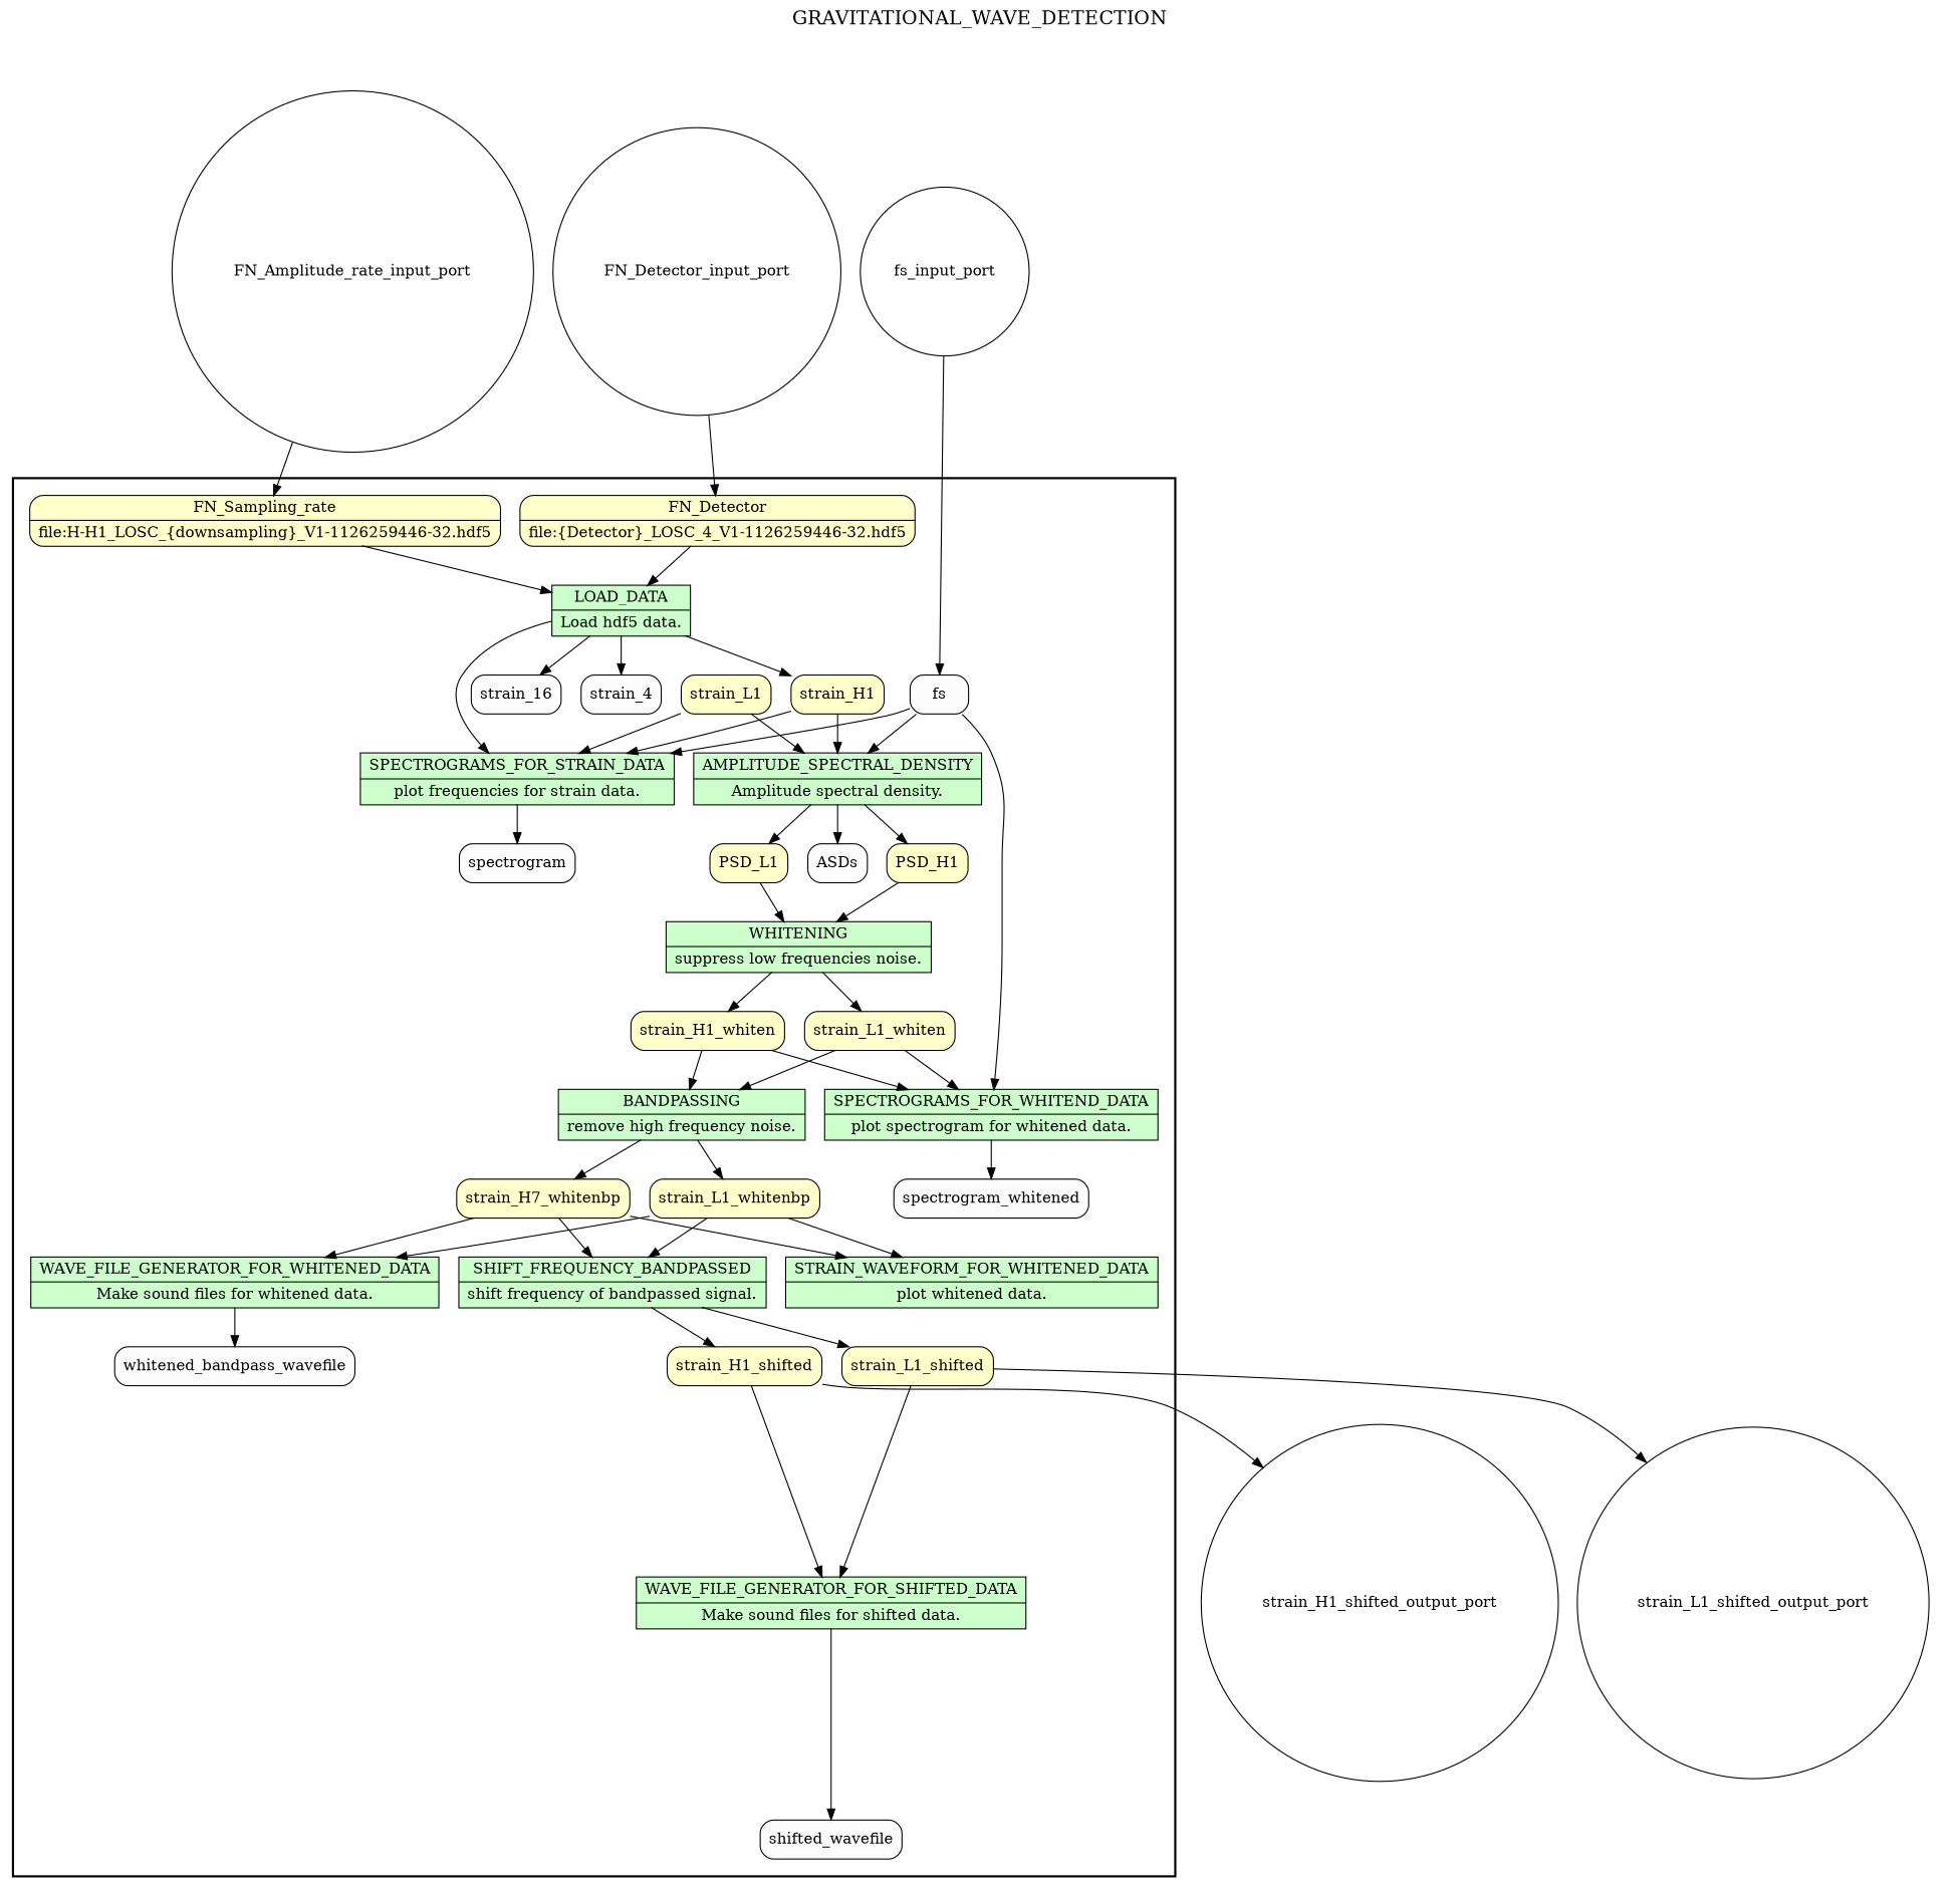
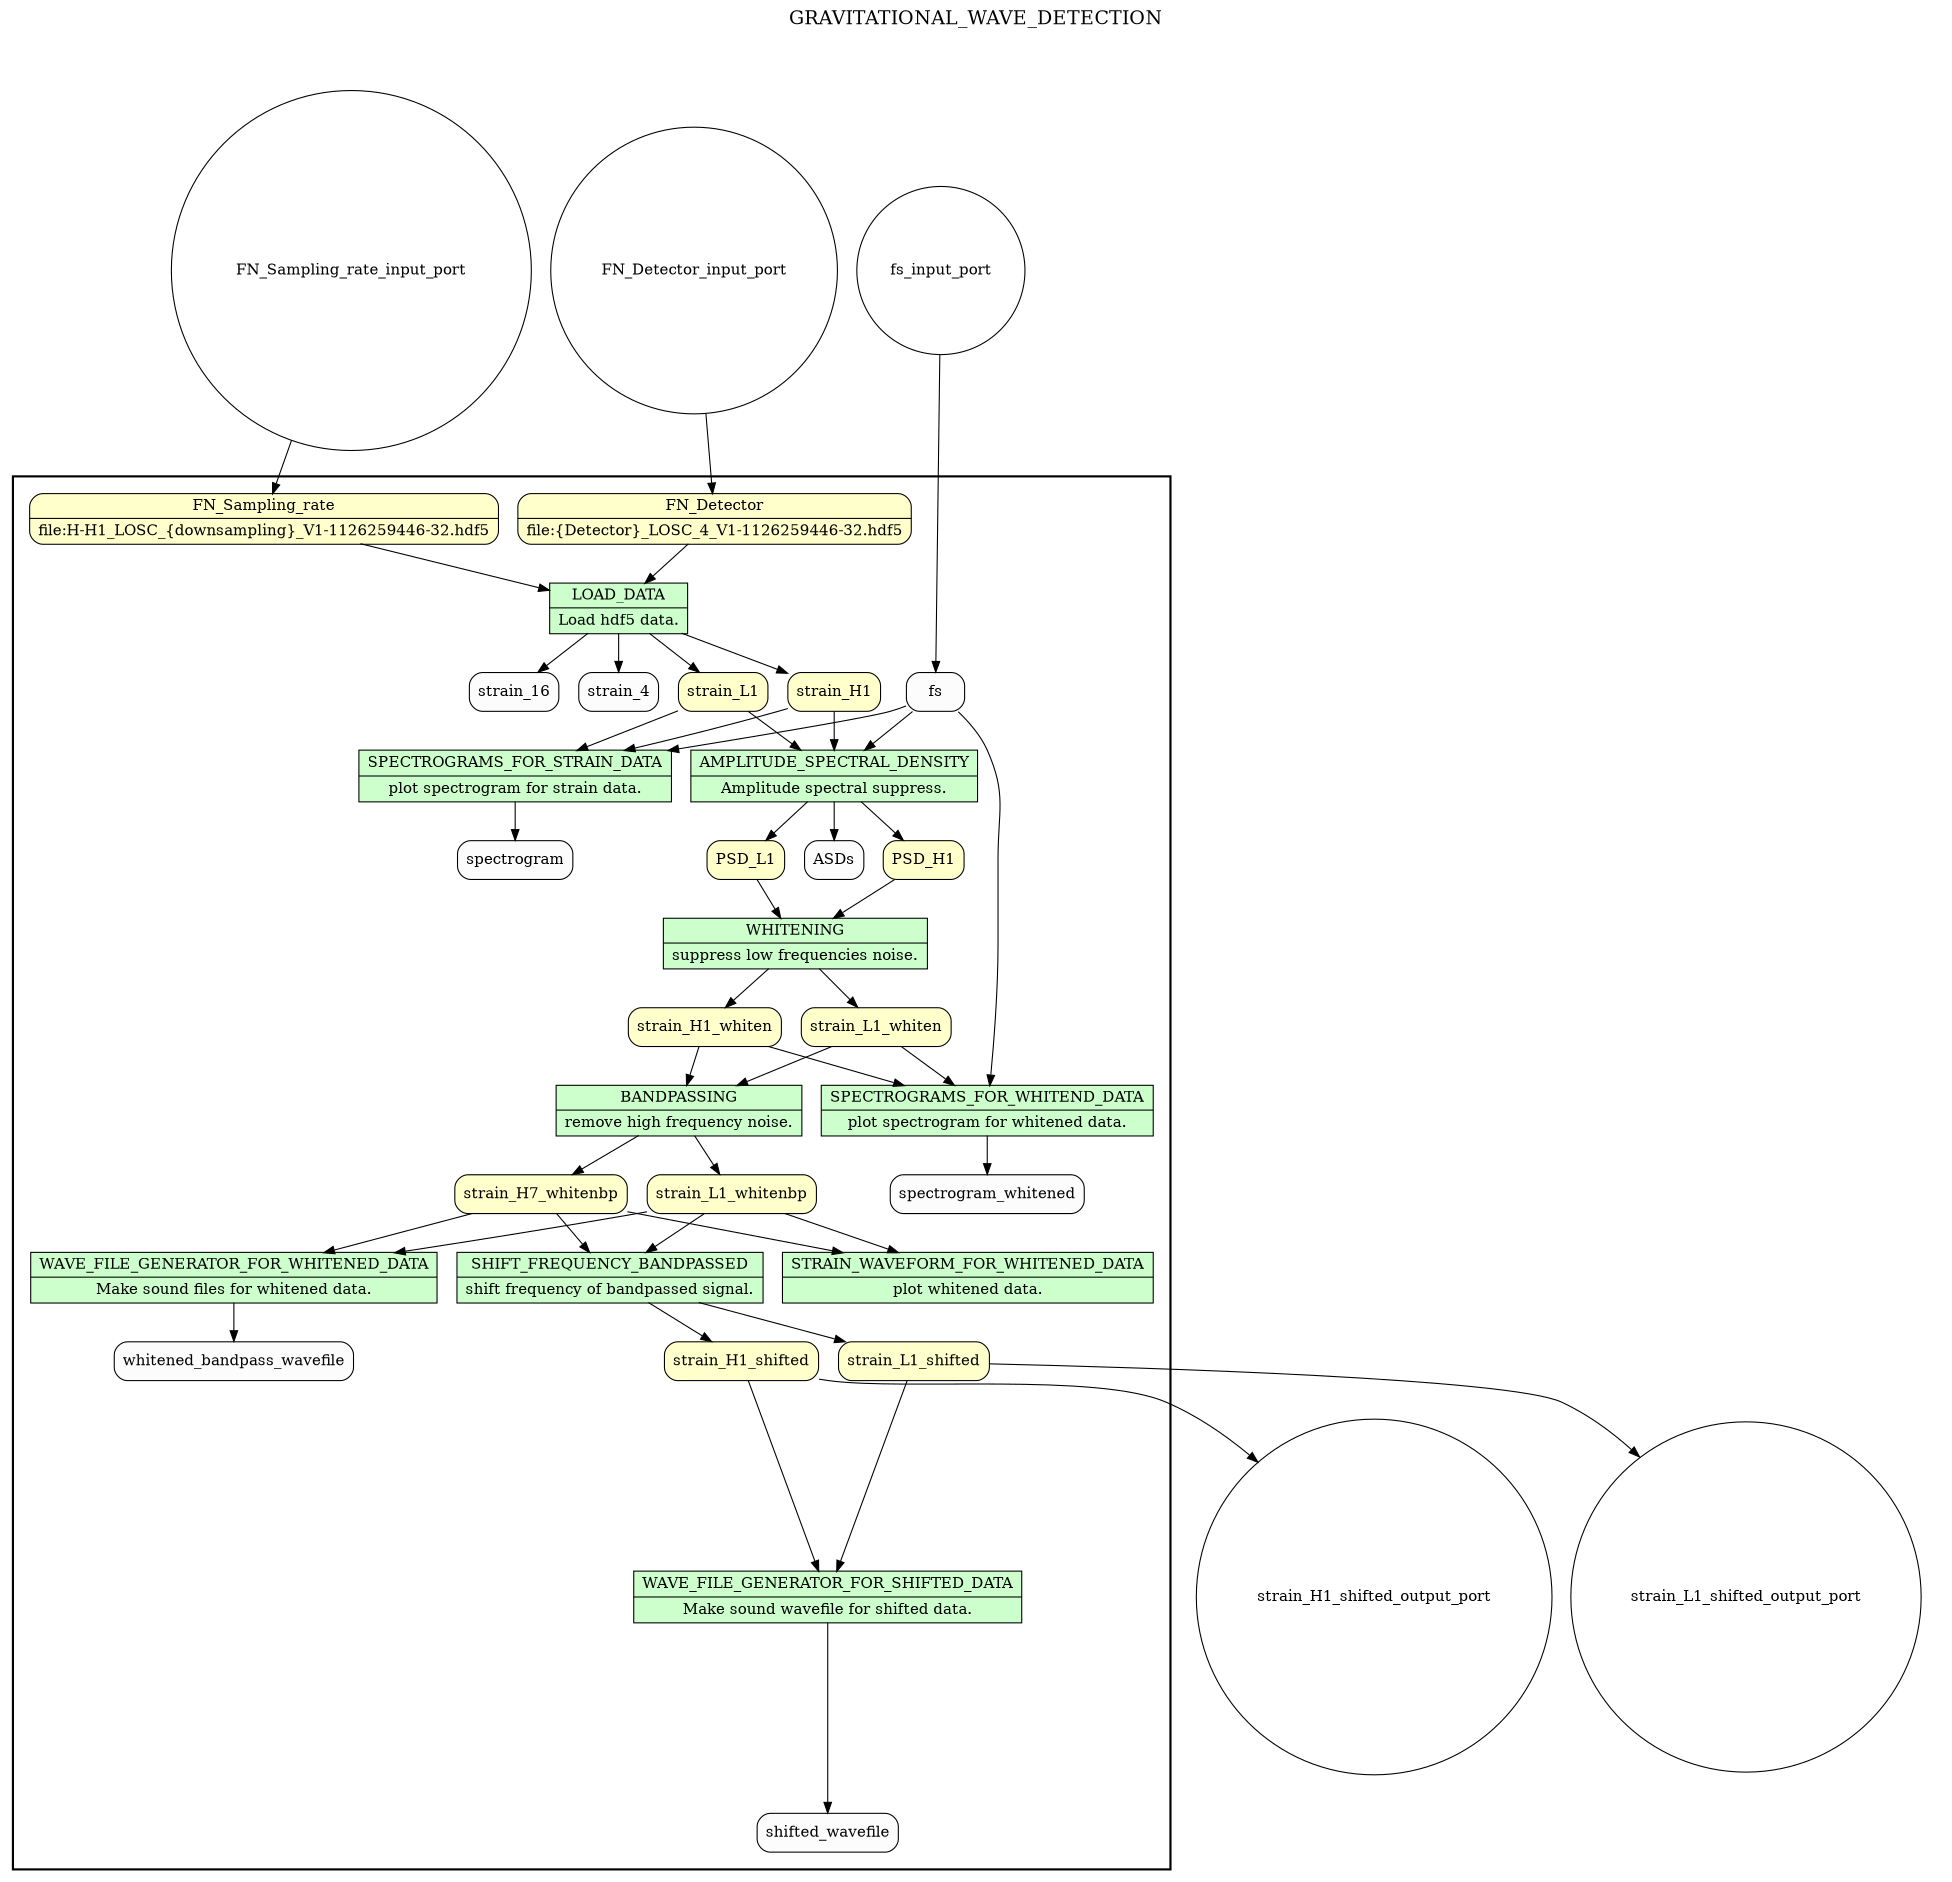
  digraph {
    fontname="DejaVu Serif"
    fontsize=18
    label=GRAVITATIONAL_WAVE_DETECTION
    labelloc=t
    rankdir=TB
    node [fillcolor="#FFFFCC" fontname="DejaVu Serif" peripheries=1 shape=box style="rounded,filled"]
    edge [fontname="DejaVu Serif"]
    n1 [fillcolor="#CCFFCC" label="{<f0> LOAD_DATA |<f1> Load hdf5 data.}" rankdir=LR shape=record style=filled]
    strain_H1
    strain_L1
    strain_16 [fillcolor="#FCFCFC"]
    strain_4 [fillcolor="#FCFCFC"]
-   n6 [fillcolor="#CCFFCC" label="{<f0> AMPLITUDE_SPECTRAL_DENSITY |<f1> Amplitude spectral density.}" rankdir=LR shape=record style=filled]
+   n6 [fillcolor="#CCFFCC" label="{<f0> AMPLITUDE_SPECTRAL_DENSITY |<f1> Amplitude spectral suppress.}" rankdir=LR shape=record style=filled]
    PSD_H1
    PSD_L1
    ASDs [fillcolor="#FCFCFC"]
    n10 [fillcolor="#CCFFCC" label="{<f0> WHITENING |<f1> suppress low frequencies noise.}" rankdir=LR shape=record style=filled]
    strain_H1_whiten
    strain_L1_whiten
    n13 [fillcolor="#CCFFCC" label="{<f0> BANDPASSING |<f1> remove high frequency noise.}" rankdir=LR shape=record style=filled]
    n14 [label=strain_H7_whitenbp]
    strain_L1_whitenbp
    n16 [fillcolor="#CCFFCC" label="{<f0> STRAIN_WAVEFORM_FOR_WHITENED_DATA |<f1> plot whitened data.}" rankdir=LR shape=record style=filled]
-   n17 [fillcolor="#CCFFCC" label="{<f0> SPECTROGRAMS_FOR_STRAIN_DATA |<f1> plot frequencies for strain data.}" rankdir=LR shape=record style=filled]
+   n17 [fillcolor="#CCFFCC" label="{<f0> SPECTROGRAMS_FOR_STRAIN_DATA |<f1> plot spectrogram for strain data.}" rankdir=LR shape=record style=filled]
    spectrogram [fillcolor="#FCFCFC"]
    n19 [fillcolor="#CCFFCC" label="{<f0> SPECTROGRAMS_FOR_WHITEND_DATA |<f1> plot spectrogram for whitened data.}" rankdir=LR shape=record style=filled]
    spectrogram_whitened [fillcolor="#FCFCFC"]
    n21 [fillcolor="#CCFFCC" label="{<f0> WAVE_FILE_GENERATOR_FOR_WHITENED_DATA |<f1> Make sound files for whitened data.}" rankdir=LR shape=record style=filled]
    whitened_bandpass_wavefile [fillcolor="#FCFCFC"]
    n23 [fillcolor="#CCFFCC" label="{<f0> SHIFT_FREQUENCY_BANDPASSED |<f1> shift frequency of bandpassed signal.}" rankdir=LR shape=record style=filled]
    strain_H1_shifted
    strain_L1_shifted
-   n26 [fillcolor="#CCFFCC" label="{<f0> WAVE_FILE_GENERATOR_FOR_SHIFTED_DATA |<f1> Make sound files for shifted data.}" rankdir=LR shape=record style=filled]
+   n26 [fillcolor="#CCFFCC" label="{<f0> WAVE_FILE_GENERATOR_FOR_SHIFTED_DATA |<f1> Make sound wavefile for shifted data.}" rankdir=LR shape=record style=filled]
    shifted_wavefile [fillcolor="#FCFCFC"]
    n28 [label="{<f0> FN_Detector |<f1> file\:\{Detector\}_LOSC_4_V1-1126259446-32.hdf5}" rankdir=LR shape=record]
    n29 [label="{<f0> FN_Sampling_rate |<f1> file\:H-H1_LOSC_\{downsampling\}_V1-1126259446-32.hdf5}" rankdir=LR shape=record]
    fs [fillcolor="#FCFCFC"]
    FN_Detector_input_port [fillcolor="#FFFFFF" shape=circle width=0.2]
-   FN_Sampling_rate_input_port [fillcolor="#FFFFFF" shape=circle width=0.2 label=FN_Amplitude_rate_input_port]
+   FN_Sampling_rate_input_port [fillcolor="#FFFFFF" shape=circle width=0.2]
    fs_input_port [fillcolor="#FFFFFF" shape=circle width=0.2]
    strain_H1_shifted_output_port [fillcolor="#FFFFFF" shape=circle width=0.2]
    strain_L1_shifted_output_port [fillcolor="#FFFFFF" shape=circle width=0.2]
    subgraph cluster_1 {
      color=black
      label=""
      penwidth=2
      subgraph cluster_2 {
        color=white
        label=""
        penwidth=2
        n1
        strain_H1
        strain_L1
        strain_16
        strain_4
        n6
        PSD_H1
        PSD_L1
        ASDs
        n10
        strain_H1_whiten
        strain_L1_whiten
        n13
        n14
        strain_L1_whitenbp
        n16
        n17
        spectrogram
        n19
        spectrogram_whitened
        n21
        whitened_bandpass_wavefile
        n23
        strain_H1_shifted
        strain_L1_shifted
        n26
        shifted_wavefile
        n28
        n29
        fs
      }
    }
    subgraph cluster_3 {
      color=white
      label=""
      subgraph cluster_4 {
        color=white
        label=""
        strain_H1_shifted_output_port
        strain_L1_shifted_output_port
      }
    }
    subgraph cluster_5 {
      color=white
      label=""
      subgraph cluster_6 {
        color=white
        label=""
        FN_Detector_input_port
        FN_Sampling_rate_input_port
        fs_input_port
      }
    }
    n1 -> strain_H1
-   n1 -> n17
+   n1 -> strain_L1
    n1 -> strain_16
    n1 -> strain_4
    strain_H1 -> n6
    strain_H1 -> n17
    strain_L1 -> n6
    strain_L1 -> n17
    n6 -> PSD_H1
    n6 -> PSD_L1
    n6 -> ASDs
    PSD_H1 -> n10
    PSD_L1 -> n10
    n10 -> strain_H1_whiten
    n10 -> strain_L1_whiten
    strain_H1_whiten -> n13
    strain_H1_whiten -> n19
    strain_L1_whiten -> n13
    strain_L1_whiten -> n19
    n13 -> n14
    n13 -> strain_L1_whitenbp
    n14 -> n16
    n14 -> n21
    n14 -> n23
    strain_L1_whitenbp -> n16
    strain_L1_whitenbp -> n21
    strain_L1_whitenbp -> n23
    n17 -> spectrogram
    n19 -> spectrogram_whitened
    n21 -> whitened_bandpass_wavefile
    n23 -> strain_H1_shifted
    n23 -> strain_L1_shifted
    strain_H1_shifted -> n26
    strain_H1_shifted -> strain_H1_shifted_output_port
    strain_L1_shifted -> n26
    strain_L1_shifted -> strain_L1_shifted_output_port
    n26 -> shifted_wavefile
    n28 -> n1
    n29 -> n1
    fs -> n6
    fs -> n17
    fs -> n19
    FN_Detector_input_port -> n28
    FN_Sampling_rate_input_port -> n29
    fs_input_port -> fs
  }
